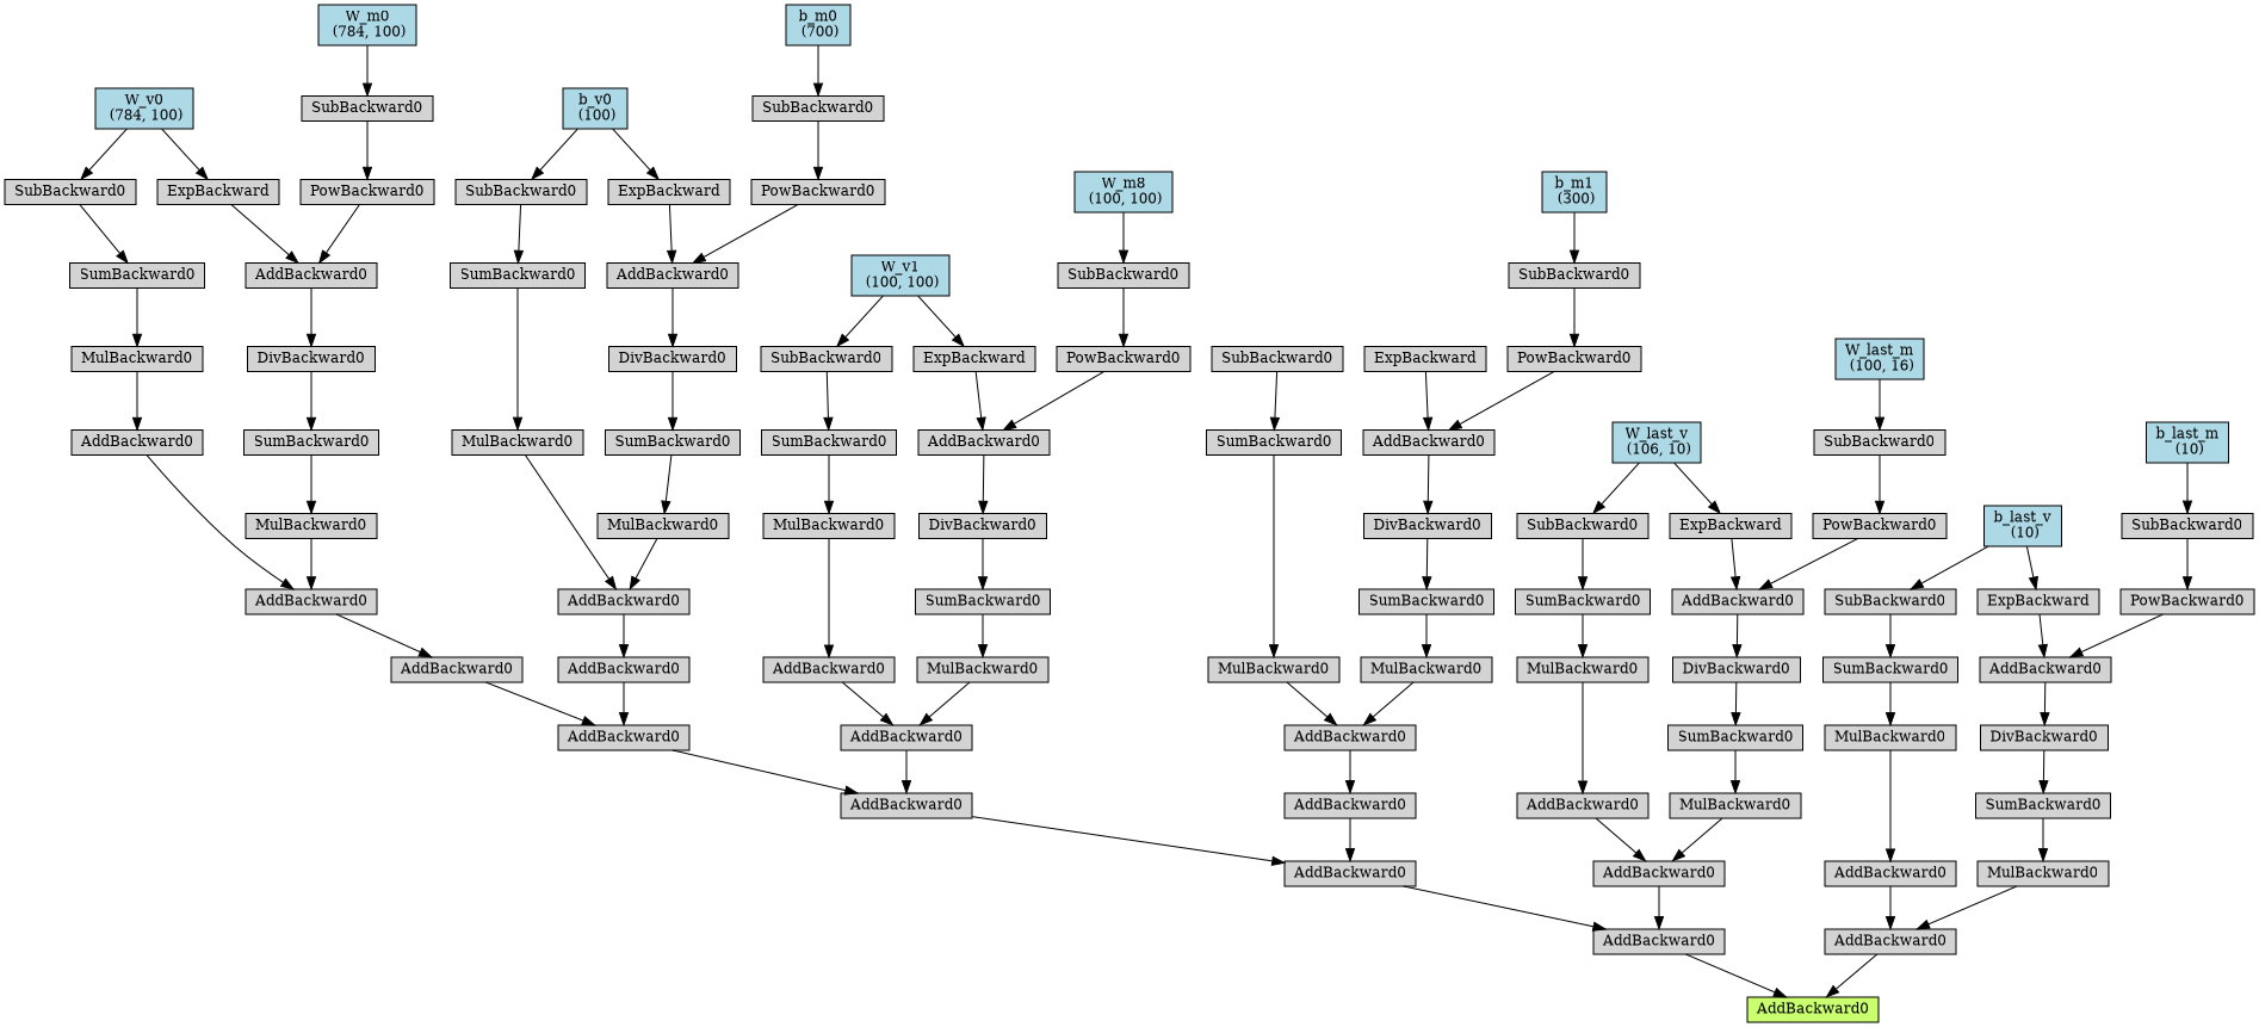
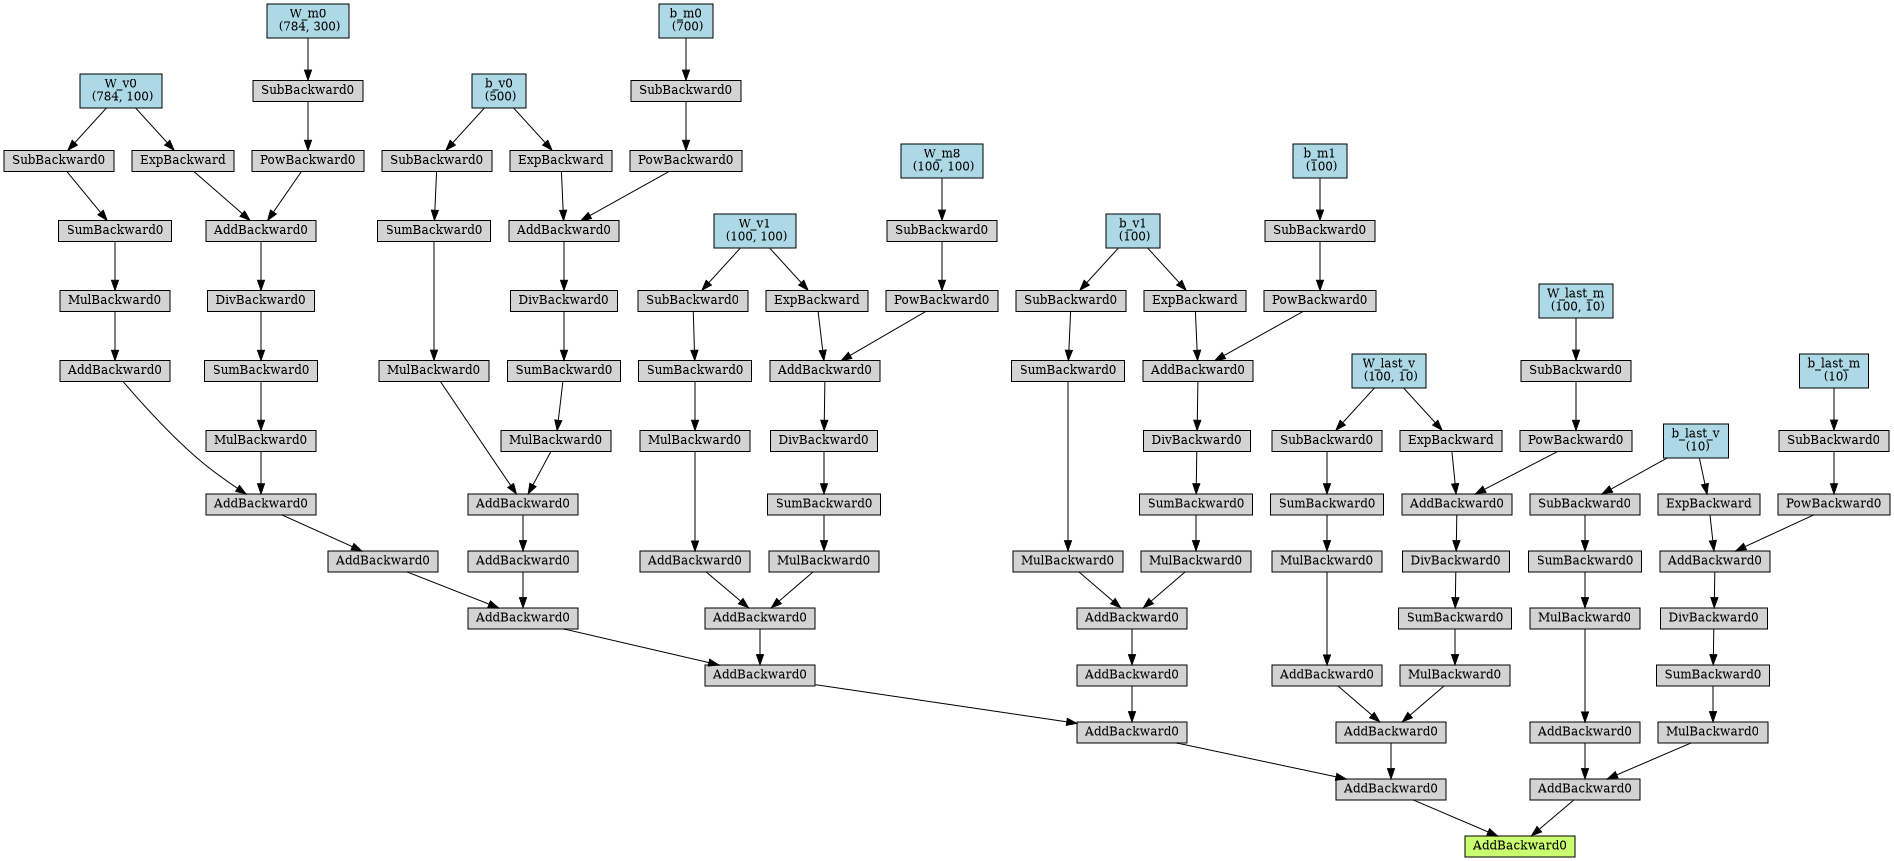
  digraph {
    node [align=left fontsize=12 ranksep=0.1 shape=box style=filled]
    n1 [fillcolor=darkolivegreen1 height=0.2 label=AddBackward0]
    n2 [height=0.2 label=AddBackward0]
    n3 [height=0.2 label=AddBackward0]
    n4 [height=0.2 label=AddBackward0]
    n5 [height=0.2 label=AddBackward0]
    n6 [height=0.2 label=AddBackward0]
    n7 [height=0.2 label=AddBackward0]
    n8 [height=0.2 label=AddBackward0]
    n9 [height=0.2 label=MulBackward0]
    n10 [height=0.2 label=SumBackward0]
    n11 [height=0.2 label=SubBackward0]
    n12 [fillcolor=lightblue height=0.2 label="W_v0\n (784, 100)"]
    n13 [height=0.2 label=ExpBackward]
    n14 [height=0.2 label=AddBackward0]
    n15 [height=0.2 label=MulBackward0]
    n16 [height=0.2 label=SumBackward0]
    n17 [height=0.2 label=DivBackward0]
    n18 [height=0.2 label=PowBackward0]
    n19 [height=0.2 label=SubBackward0]
-   n20 [fillcolor=lightblue height=0.2 label="W_m0\n (784, 100)"]
+   n20 [fillcolor=lightblue height=0.2 label="W_m0\n (784, 300)"]
    n21 [height=0.2 label=AddBackward0]
    n22 [height=0.2 label=AddBackward0]
    n23 [height=0.2 label=MulBackward0]
    n24 [height=0.2 label=SumBackward0]
    n25 [height=0.2 label=SubBackward0]
-   n26 [fillcolor=lightblue height=0.2 label="b_v0\n (100)"]
+   n26 [fillcolor=lightblue height=0.2 label="b_v0\n (500)"]
    n27 [height=0.2 label=ExpBackward]
    n28 [height=0.2 label=AddBackward0]
    n29 [height=0.2 label=MulBackward0]
    n30 [height=0.2 label=SumBackward0]
    n31 [height=0.2 label=DivBackward0]
    n32 [height=0.2 label=PowBackward0]
    n33 [height=0.2 label=SubBackward0]
    n34 [fillcolor=lightblue height=0.2 label="b_m0\n (700)"]
    n35 [height=0.2 label=AddBackward0]
    n36 [height=0.2 label=AddBackward0]
    n37 [height=0.2 label=MulBackward0]
    n38 [height=0.2 label=SumBackward0]
    n39 [height=0.2 label=SubBackward0]
    n40 [fillcolor=lightblue height=0.2 label="W_v1\n (100, 100)"]
    n41 [height=0.2 label=ExpBackward]
    n42 [height=0.2 label=AddBackward0]
    n43 [height=0.2 label=MulBackward0]
    n44 [height=0.2 label=SumBackward0]
    n45 [height=0.2 label=DivBackward0]
    n46 [height=0.2 label=PowBackward0]
    n47 [height=0.2 label=SubBackward0]
    n48 [fillcolor=lightblue height=0.2 label="W_m8\n (100, 100)"]
    n49 [height=0.2 label=AddBackward0]
    n50 [height=0.2 label=AddBackward0]
    n51 [height=0.2 label=MulBackward0]
    n52 [height=0.2 label=SumBackward0]
    n53 [height=0.2 label=SubBackward0]
+   n54 [fillcolor=lightblue height=0.2 label="b_v1\n (100)"]
    n55 [height=0.2 label=ExpBackward]
    n56 [height=0.2 label=AddBackward0]
    n57 [height=0.2 label=MulBackward0]
    n58 [height=0.2 label=SumBackward0]
    n59 [height=0.2 label=DivBackward0]
    n60 [height=0.2 label=PowBackward0]
    n61 [height=0.2 label=SubBackward0]
-   n62 [fillcolor=lightblue height=0.2 label="b_m1\n (300)"]
+   n62 [fillcolor=lightblue height=0.2 label="b_m1\n (100)"]
    n63 [height=0.2 label=AddBackward0]
    n64 [height=0.2 label=AddBackward0]
    n65 [height=0.2 label=MulBackward0]
    n66 [height=0.2 label=SumBackward0]
    n67 [height=0.2 label=SubBackward0]
-   n68 [fillcolor=lightblue height=0.2 label="W_last_v\n (106, 10)"]
+   n68 [fillcolor=lightblue height=0.2 label="W_last_v\n (100, 10)"]
    n69 [height=0.2 label=ExpBackward]
    n70 [height=0.2 label=AddBackward0]
    n71 [height=0.2 label=MulBackward0]
    n72 [height=0.2 label=SumBackward0]
    n73 [height=0.2 label=DivBackward0]
    n74 [height=0.2 label=PowBackward0]
    n75 [height=0.2 label=SubBackward0]
-   n76 [fillcolor=lightblue height=0.2 label="W_last_m\n (100, 16)"]
+   n76 [fillcolor=lightblue height=0.2 label="W_last_m\n (100, 10)"]
    n77 [height=0.2 label=AddBackward0]
    n78 [height=0.2 label=AddBackward0]
    n79 [height=0.2 label=MulBackward0]
    n80 [height=0.2 label=SumBackward0]
    n81 [height=0.2 label=SubBackward0]
    n82 [fillcolor=lightblue height=0.2 label="b_last_v\n (10)"]
    n83 [height=0.2 label=ExpBackward]
    n84 [height=0.2 label=AddBackward0]
    n85 [height=0.2 label=MulBackward0]
    n86 [height=0.2 label=SumBackward0]
    n87 [height=0.2 label=DivBackward0]
    n88 [height=0.2 label=PowBackward0]
    n89 [height=0.2 label=SubBackward0]
    n90 [fillcolor=lightblue height=0.2 label="b_last_m\n (10)"]
    n2 -> n1
    n3 -> n2
    n4 -> n3
    n5 -> n4
    n6 -> n5
    n7 -> n6
    n8 -> n7
    n9 -> n8
    n10 -> n9
    n11 -> n10
    n12 -> n11
    n12 -> n13
    n13 -> n14
    n14 -> n17
    n15 -> n7
    n16 -> n15
    n17 -> n16
    n18 -> n14
    n19 -> n18
    n20 -> n19
    n21 -> n5
    n22 -> n21
    n23 -> n22
    n24 -> n23
    n25 -> n24
    n26 -> n25
    n26 -> n27
    n27 -> n28
    n28 -> n31
    n29 -> n22
    n30 -> n29
    n31 -> n30
    n32 -> n28
    n33 -> n32
    n34 -> n33
    n35 -> n4
    n36 -> n35
    n37 -> n36
    n38 -> n37
    n39 -> n38
    n40 -> n39
    n40 -> n41
    n41 -> n42
    n42 -> n45
    n43 -> n35
    n44 -> n43
    n45 -> n44
    n46 -> n42
    n47 -> n46
    n48 -> n47
    n49 -> n3
    n50 -> n49
    n51 -> n50
    n52 -> n51
    n53 -> n52
+   n54 -> n53
+   n54 -> n55
    n55 -> n56
    n56 -> n59
    n57 -> n50
    n58 -> n57
    n59 -> n58
    n60 -> n56
    n61 -> n60
    n62 -> n61
    n63 -> n2
    n64 -> n63
    n65 -> n64
    n66 -> n65
    n67 -> n66
    n68 -> n67
    n68 -> n69
    n69 -> n70
    n70 -> n73
    n71 -> n63
    n72 -> n71
    n73 -> n72
    n74 -> n70
    n75 -> n74
    n76 -> n75
    n77 -> n1
    n78 -> n77
    n79 -> n78
    n80 -> n79
    n81 -> n80
    n82 -> n81
    n82 -> n83
    n83 -> n84
    n84 -> n87
    n85 -> n77
    n86 -> n85
    n87 -> n86
    n88 -> n84
    n89 -> n88
    n90 -> n89
  }
